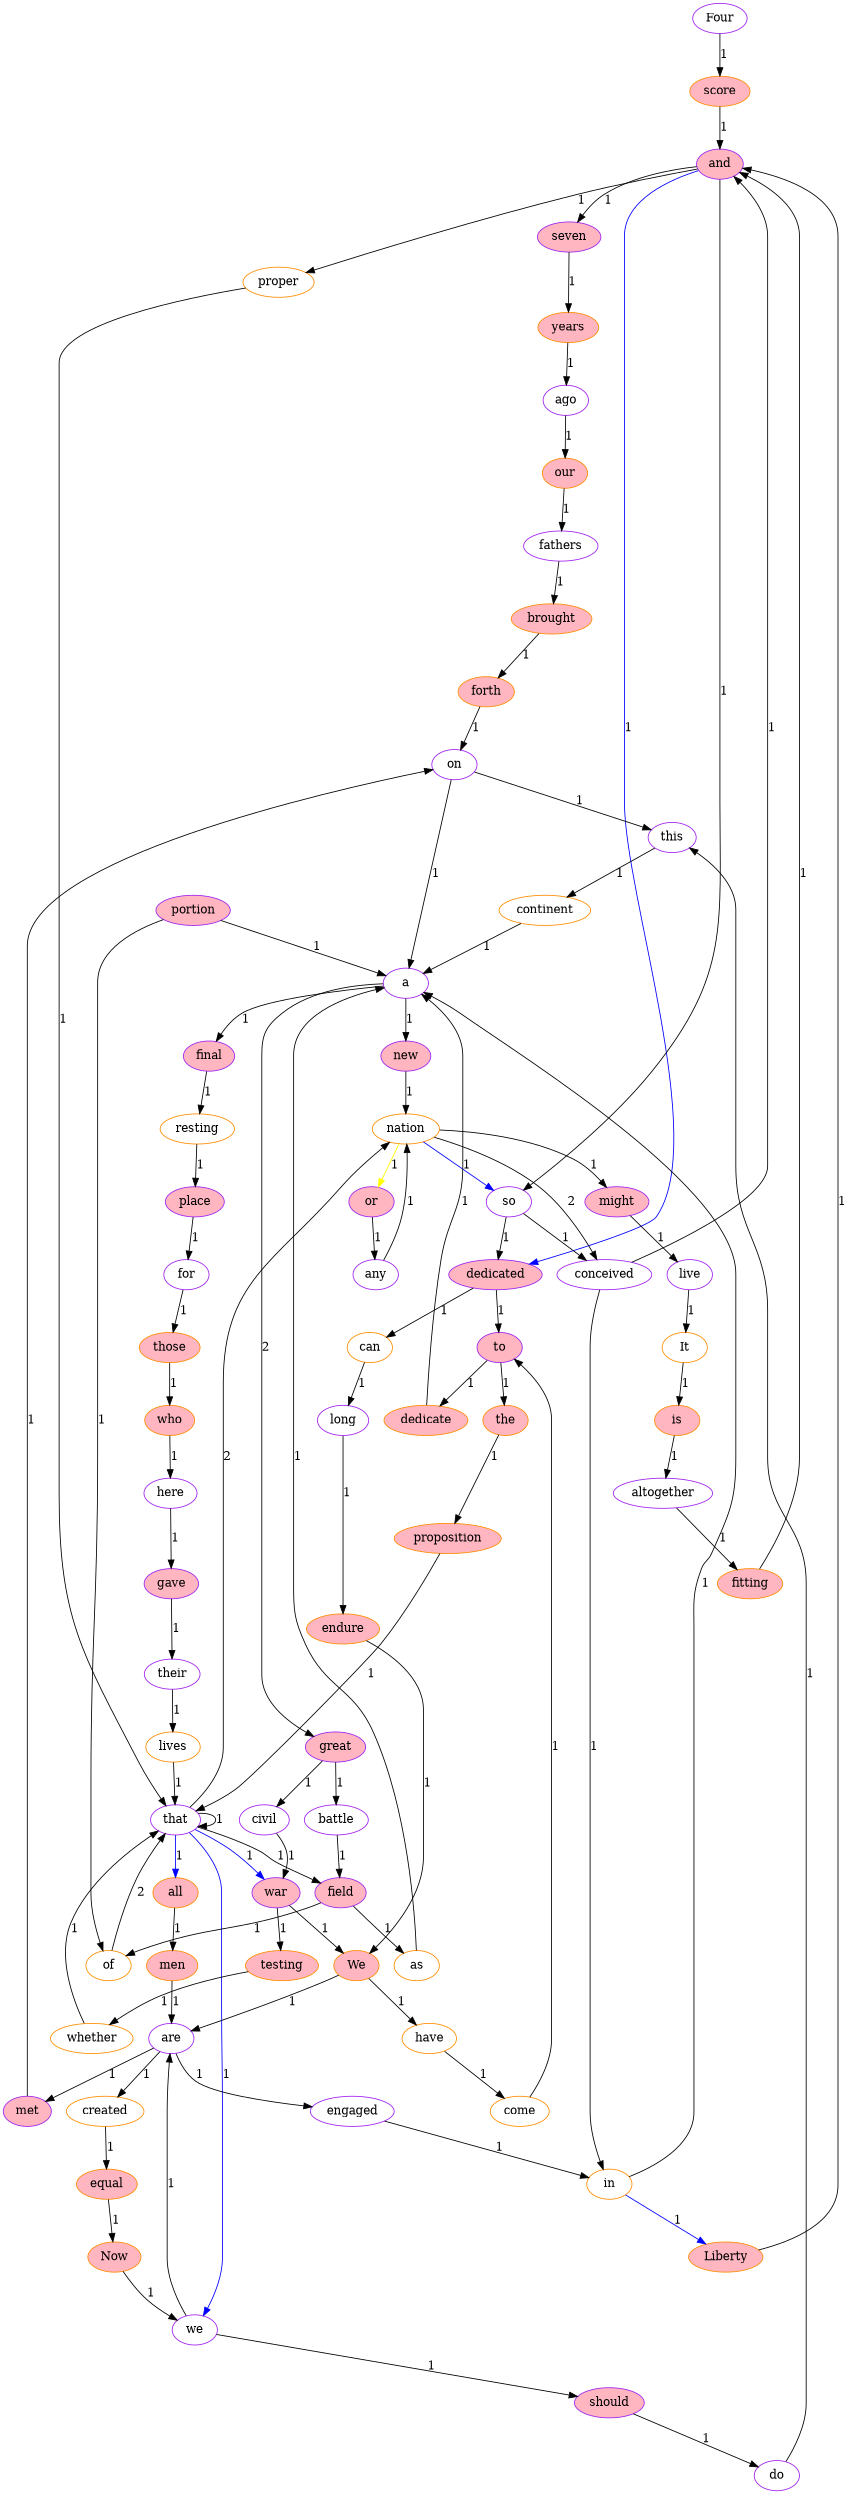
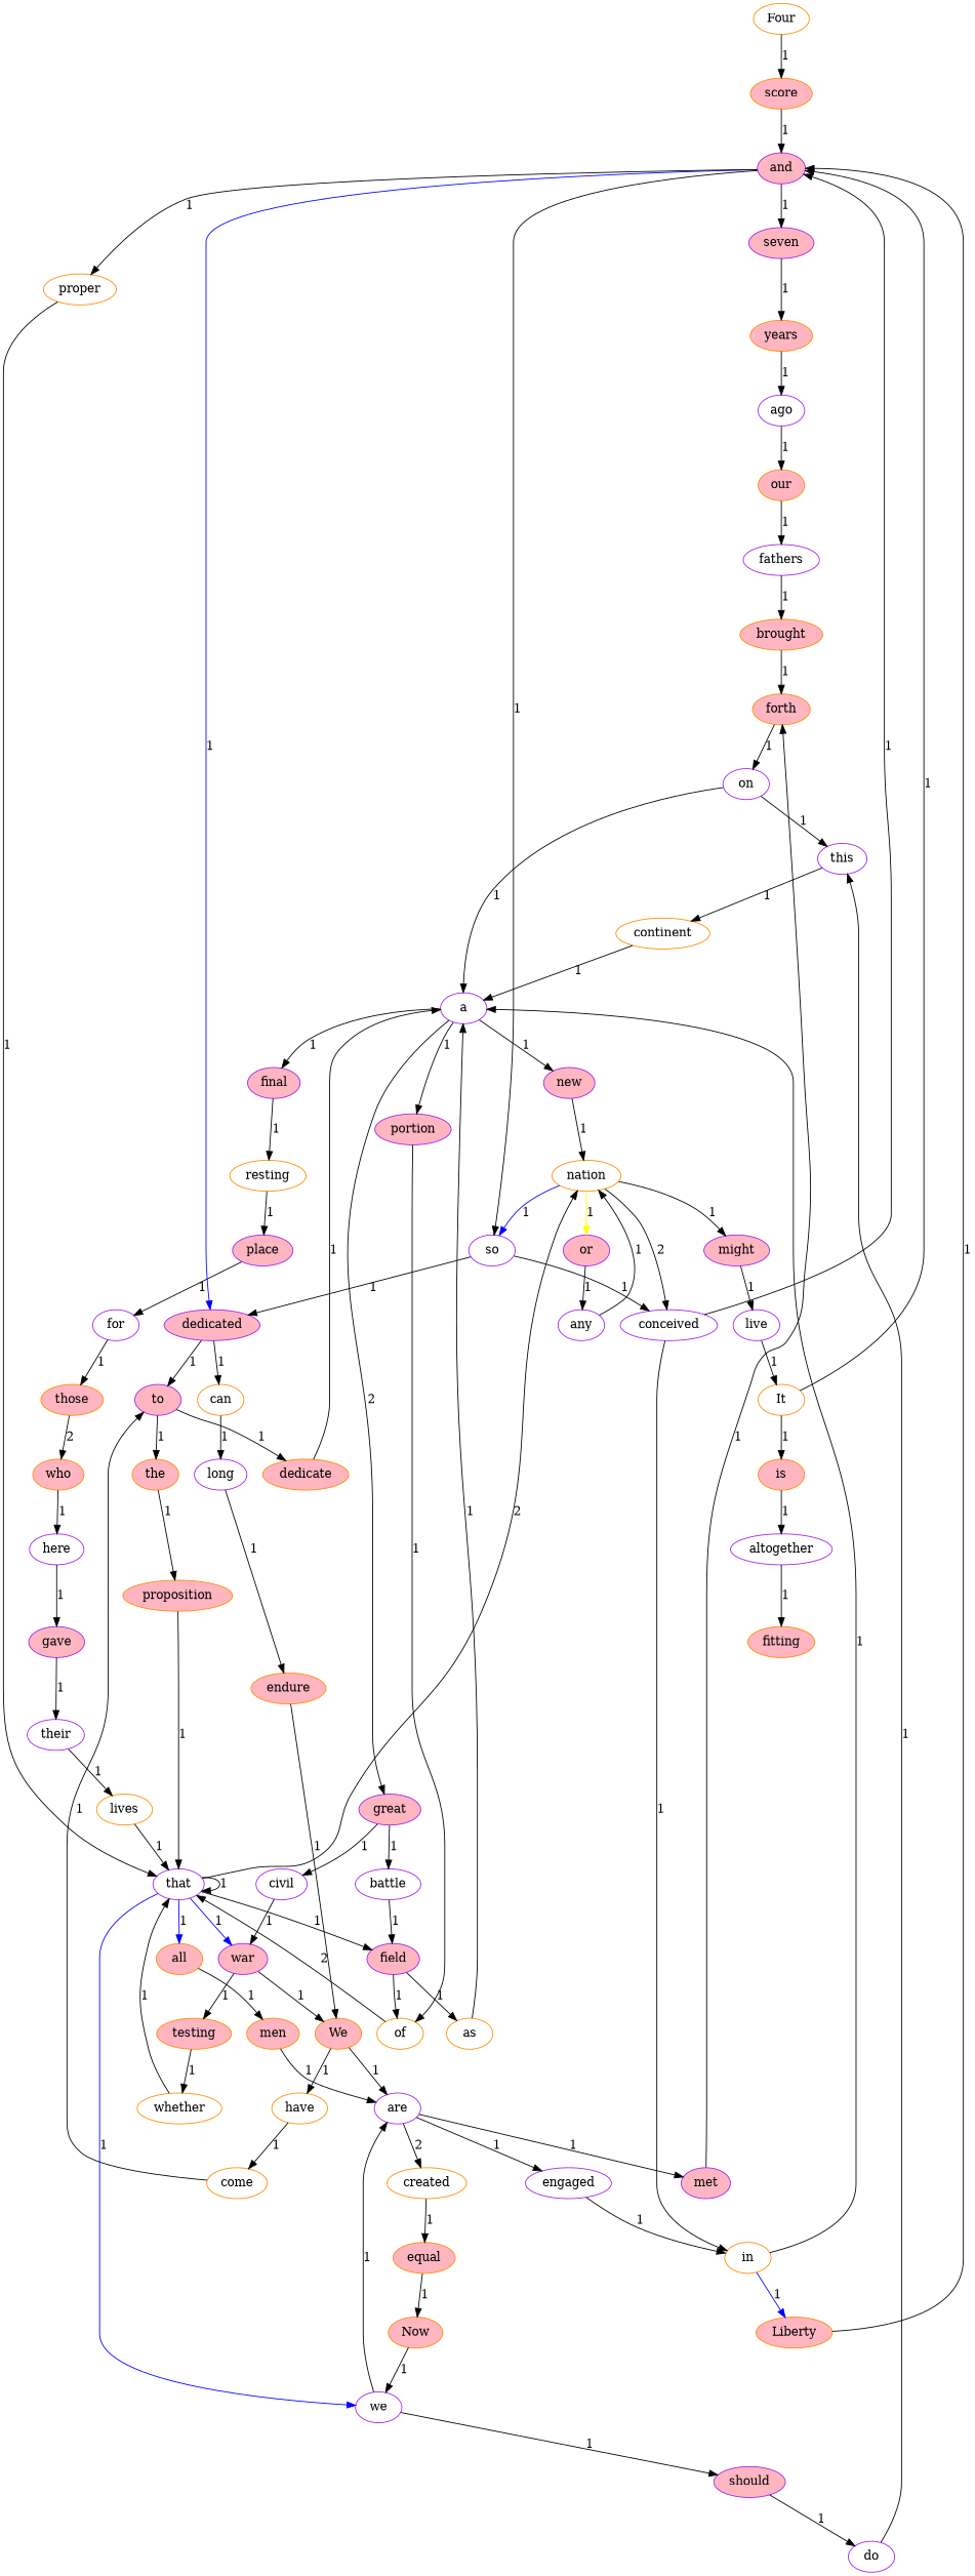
  digraph {
    node [color=purple fillcolor=white style=filled]
-   Four
+   Four [color=darkorange]
    score [color=darkorange fillcolor=lightpink]
    and [fillcolor=lightpink]
    seven [fillcolor=lightpink]
    dedicated [fillcolor=lightpink]
    so
    proper [color=darkorange]
    years [color=darkorange fillcolor=lightpink]
    to [fillcolor=lightpink]
    can [color=darkorange]
    conceived
    that
    ago
    our [color=darkorange fillcolor=lightpink]
    fathers
    brought [color=darkorange fillcolor=lightpink]
    forth [color=darkorange fillcolor=lightpink]
    on
    this
    a
    continent [color=darkorange]
    new [fillcolor=lightpink]
    great [fillcolor=lightpink]
    portion [fillcolor=lightpink]
    final [fillcolor=lightpink]
    nation [color=darkorange]
    civil
    battle
    of [color=darkorange]
    resting [color=darkorange]
    or [fillcolor=lightpink]
    might [fillcolor=lightpink]
    in [color=darkorange]
    any
    live
    Liberty [color=darkorange fillcolor=lightpink]
    the [color=darkorange fillcolor=lightpink]
    dedicate [color=darkorange fillcolor=lightpink]
    long
    proposition [color=darkorange fillcolor=lightpink]
    all [color=darkorange fillcolor=lightpink]
    we
    war [fillcolor=lightpink]
    field [fillcolor=lightpink]
    men [color=darkorange fillcolor=lightpink]
    are
    should [fillcolor=lightpink]
    testing [color=darkorange fillcolor=lightpink]
    We [color=darkorange fillcolor=lightpink]
    as [color=darkorange]
    created [color=darkorange]
    engaged
    met [fillcolor=lightpink]
    equal [color=darkorange fillcolor=lightpink]
    Now [color=darkorange fillcolor=lightpink]
    do
    whether [color=darkorange]
    have [color=darkorange]
    endure [color=darkorange fillcolor=lightpink]
    come [color=darkorange]
    place [fillcolor=lightpink]
    for
    those [color=darkorange fillcolor=lightpink]
    who [color=darkorange fillcolor=lightpink]
    here
    gave [fillcolor=lightpink]
    their
    lives [color=darkorange]
    It [color=darkorange]
    is [color=darkorange fillcolor=lightpink]
    altogether
    fitting [color=darkorange fillcolor=lightpink]
    Four -> score [label=1]
    score -> and [label=1]
    and -> seven [label=1]
    and -> dedicated [color=blue label=1]
    and -> so [label=1]
    and -> proper [label=1]
    seven -> years [label=1]
    dedicated -> to [label=1]
    dedicated -> can [label=1]
    so -> dedicated [label=1]
    so -> conceived [label=1]
    proper -> that [label=1]
    years -> ago [label=1]
    to -> the [label=1]
    to -> dedicate [label=1]
    can -> long [label=1]
    conceived -> and [label=1]
    conceived -> in [label=1]
    that -> that [label=1]
    that -> nation [label=2]
    that -> all [color=blue label=1]
    that -> we [color=blue label=1]
    that -> war [color=blue label=1]
    that -> field [label=1]
    ago -> our [label=1]
    our -> fathers [label=1]
    fathers -> brought [label=1]
    brought -> forth [label=1]
    forth -> on [label=1]
    on -> this [label=1]
    on -> a [label=1]
    this -> continent [label=1]
    a -> new [label=1]
    a -> great [label=2]
-   portion -> a [label=1]
+   a -> portion [label=1]
    a -> final [label=1]
    continent -> a [label=1]
    new -> nation [label=1]
    great -> civil [label=1]
    great -> battle [label=1]
    portion -> of [label=1]
    final -> resting [label=1]
    nation -> so [color=blue label=1]
    nation -> conceived [label=2]
    nation -> or [color=yellow label=1]
    nation -> might [label=1]
    civil -> war [label=1]
    battle -> field [label=1]
    of -> that [label=2]
    resting -> place [label=1]
    or -> any [label=1]
    might -> live [label=1]
    in -> a [label=1]
    in -> Liberty [color=blue label=1]
    any -> nation [label=1]
    live -> It [label=1]
    Liberty -> and [label=1]
    the -> proposition [label=1]
    dedicate -> a [label=1]
    long -> endure [label=1]
    proposition -> that [label=1]
    all -> men [label=1]
    we -> are [label=1]
    we -> should [label=1]
    war -> testing [label=1]
    war -> We [label=1]
    field -> of [label=1]
    field -> as [label=1]
    men -> are [label=1]
-   are -> created [label=1]
+   are -> created [label=2]
    are -> engaged [label=1]
    are -> met [label=1]
    should -> do [label=1]
    testing -> whether [label=1]
    We -> are [label=1]
    We -> have [label=1]
    as -> a [label=1]
    created -> equal [label=1]
    engaged -> in [label=1]
-   met -> on [label=1]
+   met -> forth [label=1]
    equal -> Now [label=1]
    Now -> we [label=1]
    do -> this [label=1]
    whether -> that [label=1]
    have -> come [label=1]
    endure -> We [label=1]
    come -> to [label=1]
    place -> for [label=1]
    for -> those [label=1]
-   those -> who [label=1]
+   those -> who [label=2]
    who -> here [label=1]
    here -> gave [label=1]
    gave -> their [label=1]
    their -> lives [label=1]
    lives -> that [label=1]
    It -> is [label=1]
    is -> altogether [label=1]
    altogether -> fitting [label=1]
-   fitting -> and [label=1]
+   It -> and [label=1]
  }
